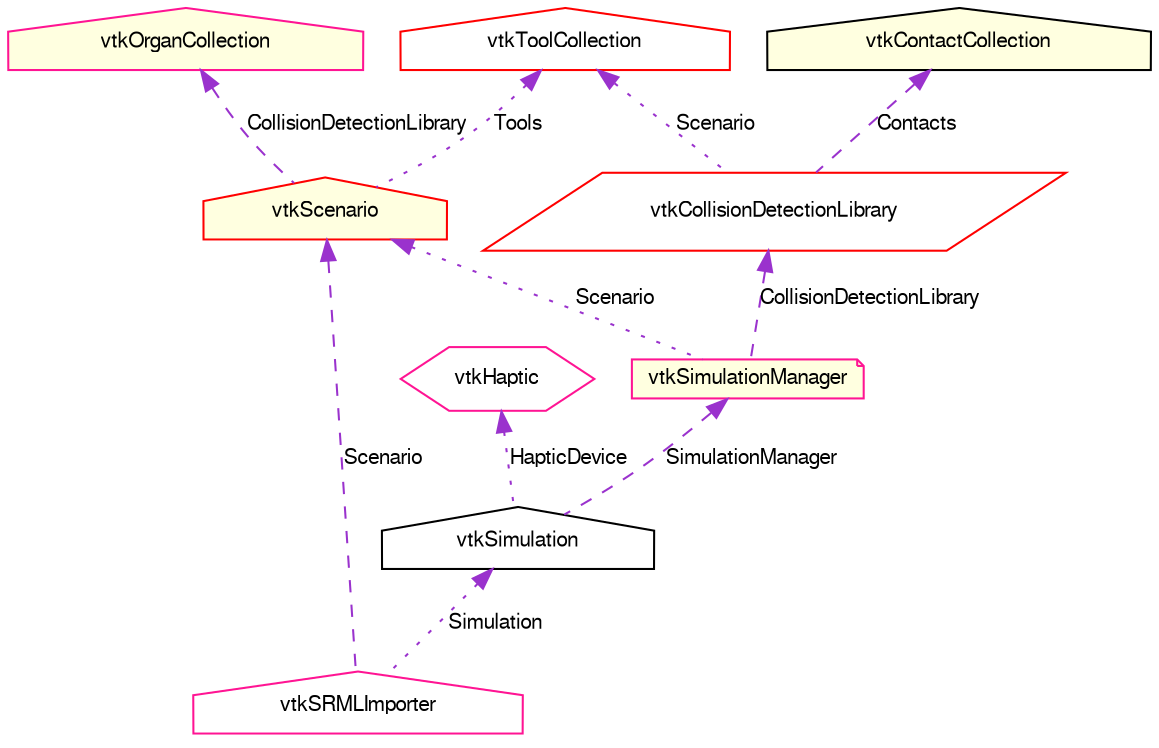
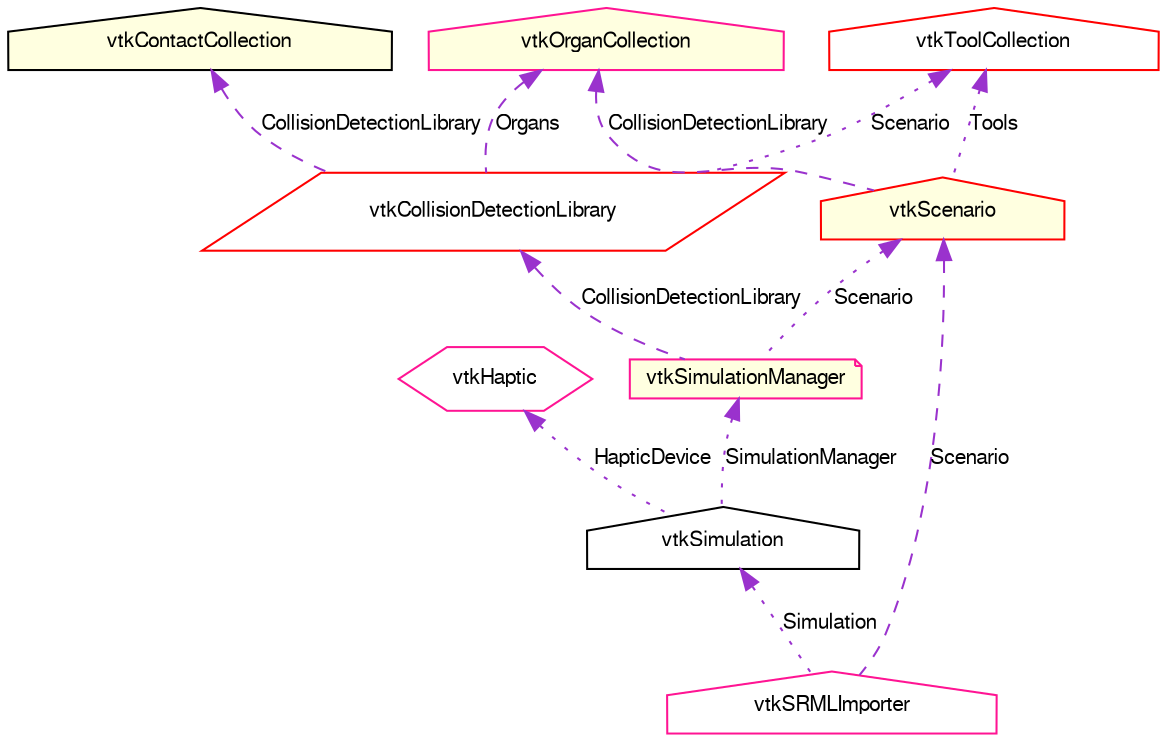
  digraph {
    node [color=deeppink fillcolor=white fontname=FreeSans fontsize=10 shape=house style=filled]
    edge [color=darkorchid3 dir=back fontname=FreeSans fontsize=10 labelfontname=FreeSans labelfontsize=10 style=dashed]
    n1 [fontcolor=black height=0.2 label=vtkSRMLImporter width=0.4]
    n2 [color=red fillcolor=lightyellow height=0.2 label=vtkScenario width=0.4]
    n3 [fillcolor=lightyellow height=0.2 label=vtkSimulationManager shape=note width=0.4]
    n4 [color=black height=0.2 label=vtkSimulation width=0.4]
    n5 [color=red height=0.2 label=vtkToolCollection width=0.4]
    n6 [color=red height=0.2 label=vtkCollisionDetectionLibrary shape=parallelogram width=0.4]
    n7 [fillcolor=lightyellow height=0.2 label=vtkOrganCollection width=0.4]
    n8 [color=black fillcolor=lightyellow height=0.2 label=vtkContactCollection width=0.4]
    n9 [height=0.2 label=vtkHaptic shape=hexagon width=0.4]
    n2 -> n1 [label=Scenario]
    n2 -> n3 [label=Scenario style=dotted]
-   n3 -> n4 [label=SimulationManager]
+   n3 -> n4 [label=SimulationManager style=dotted]
    n4 -> n1 [label=Simulation style=dotted]
    n5 -> n2 [label=Tools style=dotted]
    n5 -> n6 [label=Scenario style=dotted]
    n6 -> n3 [label=CollisionDetectionLibrary]
    n7 -> n2 [label=CollisionDetectionLibrary]
-   n8 -> n6 [label=Contacts]
+   n7 -> n6 [label=Organs]
+   n8 -> n6 [label=CollisionDetectionLibrary]
    n9 -> n4 [label=HapticDevice style=dotted]
  }
